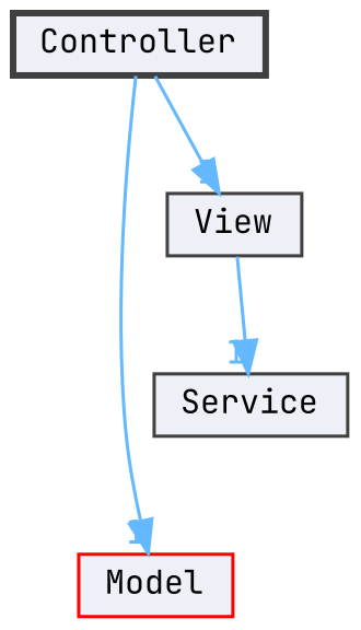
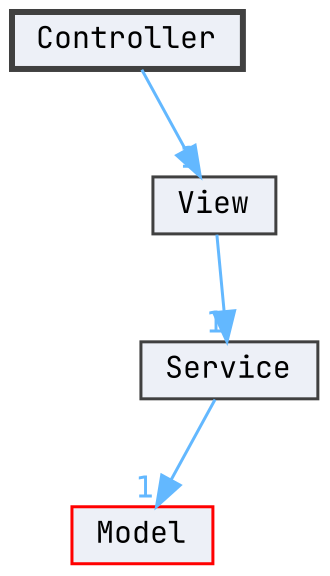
  digraph {
    compound=true
    fontname="JetBrains Mono"
    node [color=grey25 fillcolor="#edf0f7" fontname="JetBrains Mono" fontsize=10 shape=box style=filled]
    edge [color=steelblue1 fontcolor=steelblue1 fontname="JetBrains Mono" fontsize=10 headlabel=1 labeldistance=1.5 labelfontname=Helvetica labelfontsize=10]
    n1 [height=0.2 label=Controller style="filled,bold" width=0.4]
    n2 [color=red height=0.2 label=Model width=0.4]
    n3 [height=0.2 label=View width=0.4]
    n4 [height=0.2 label=Service width=0.4]
-   n1 -> n2
+   n4 -> n2
    n1 -> n3
    n3 -> n4
  }
